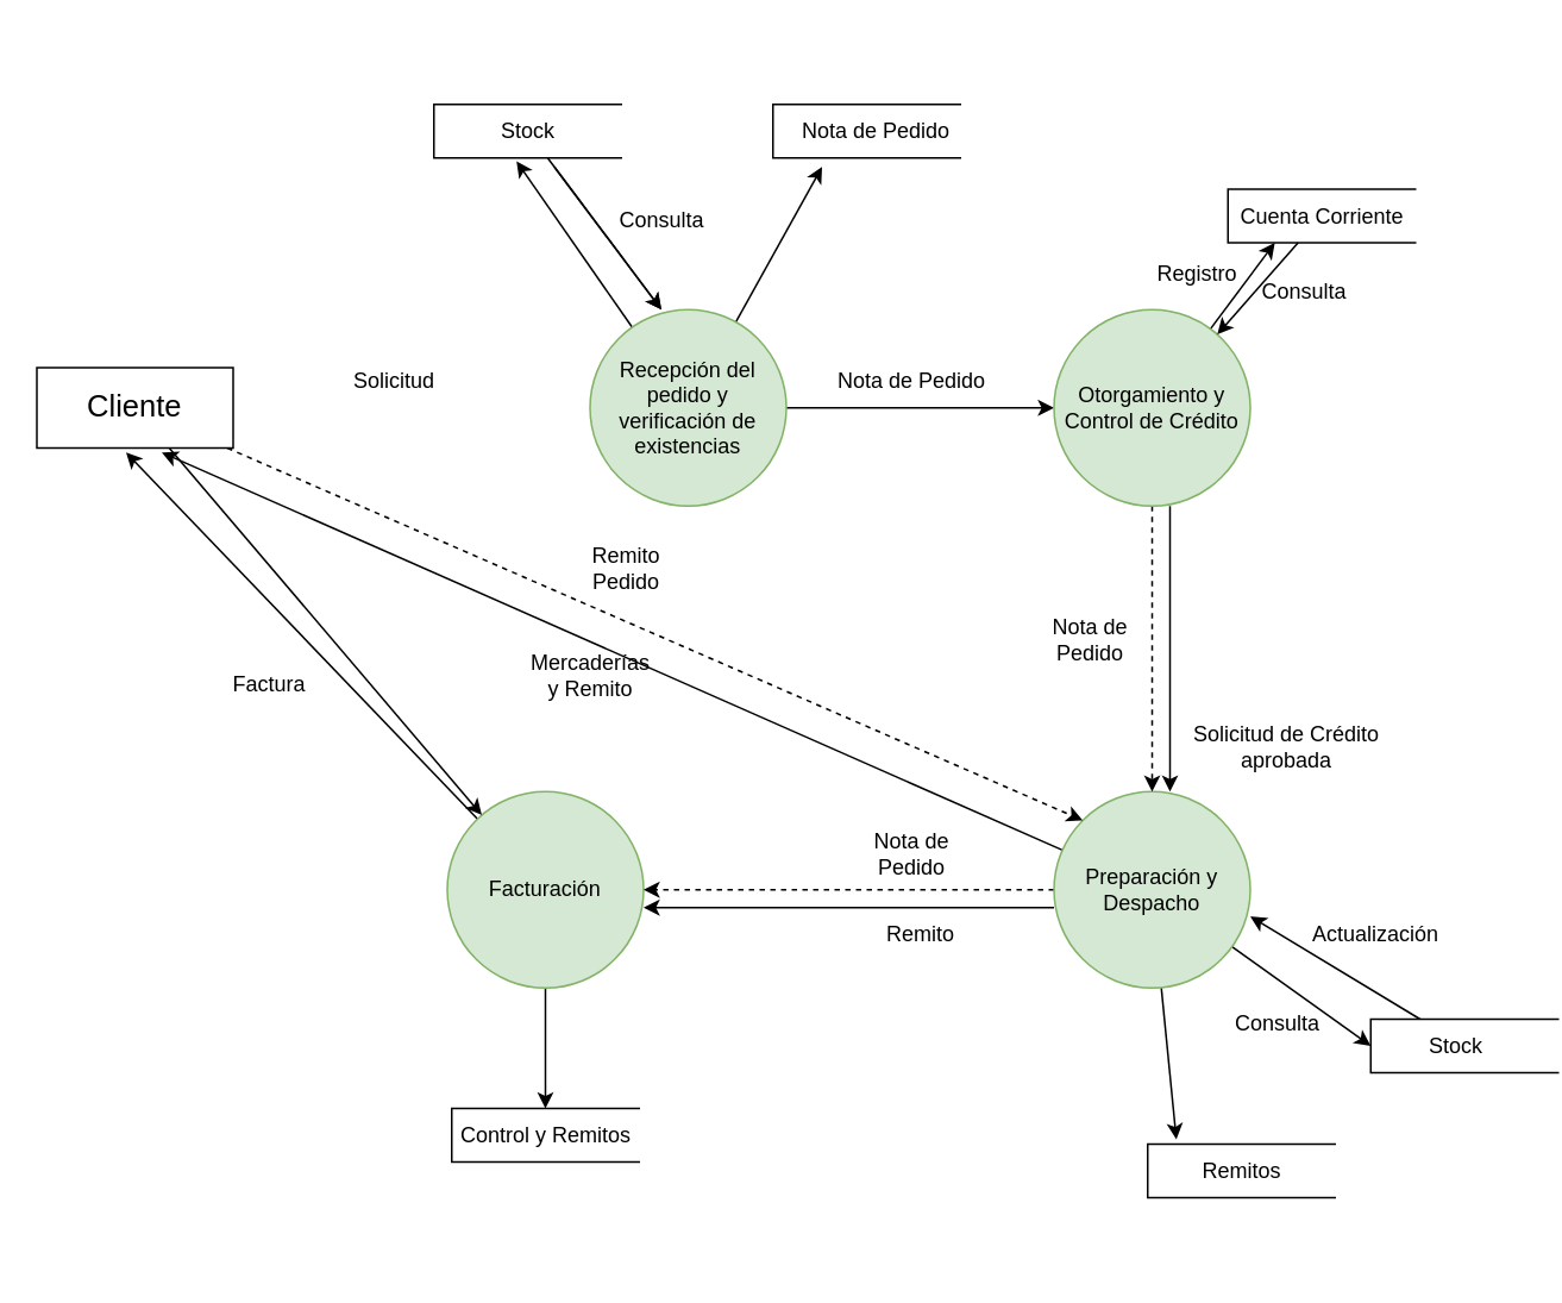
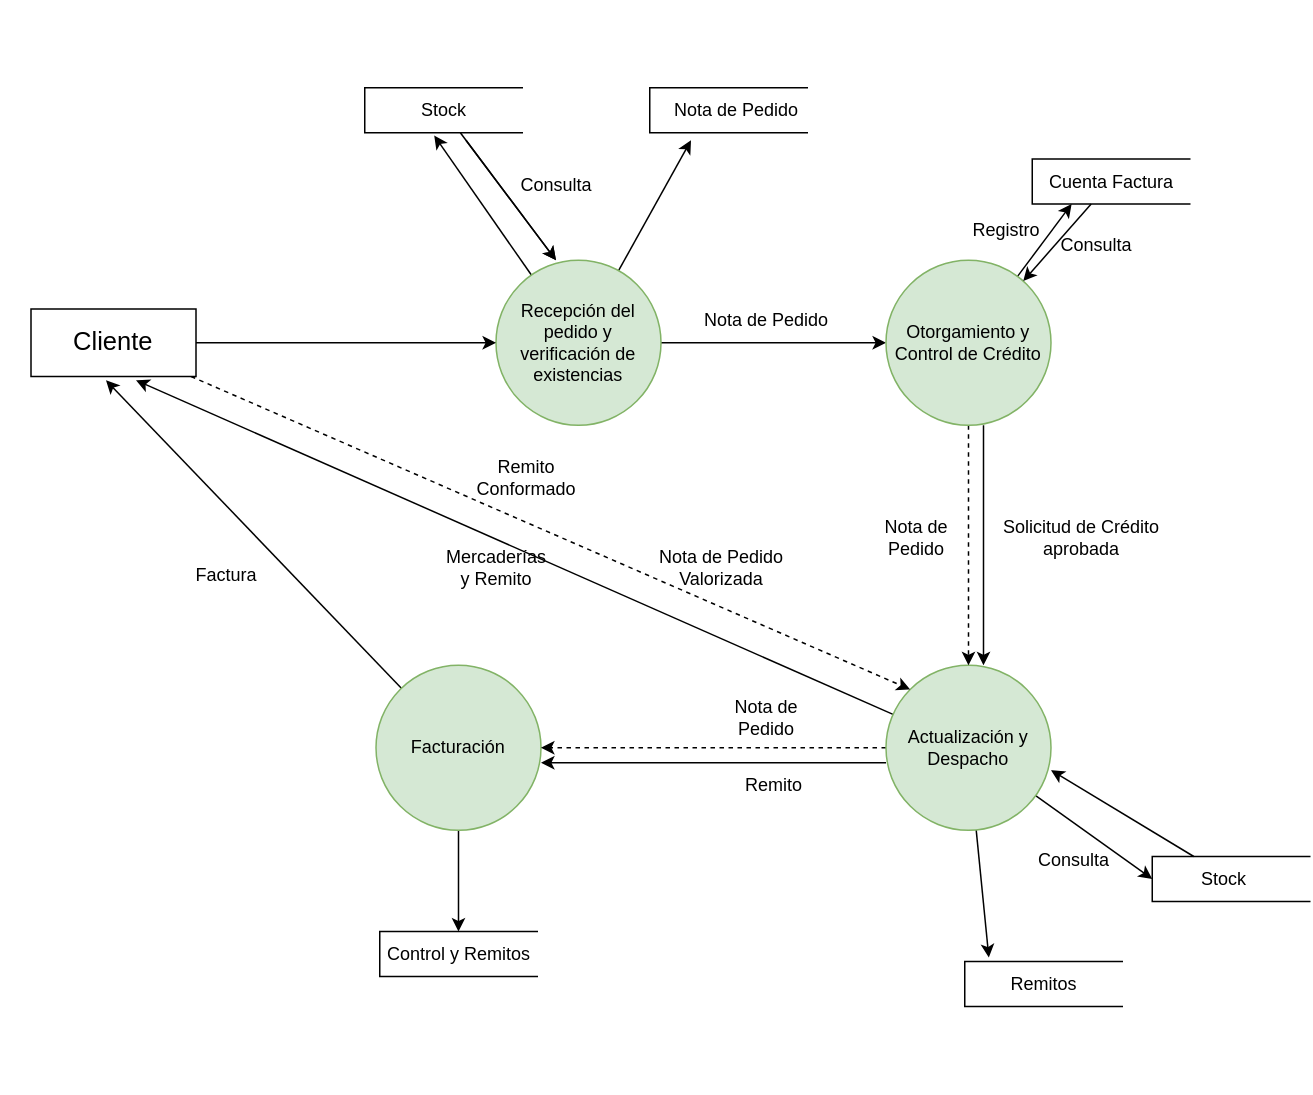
  <mxCell id="0" />
  <mxCell id="1" parent="0" />
  <mxCell id="2" style="edgeStyle=none;rounded=0;orthogonalLoop=1;jettySize=auto;html=1;" edge="1" parent="1" source="4"><mxGeometry relative="1" as="geometry"><mxPoint x="70" y="253" as="targetPoint" /></mxGeometry></mxCell>
  <mxCell id="3" style="edgeStyle=none;rounded=0;orthogonalLoop=1;jettySize=auto;html=1;entryX=0;entryY=0.5;entryDx=0;entryDy=0;" edge="1" parent="1" source="4" target="43"><mxGeometry relative="1" as="geometry" /></mxCell>
  <mxCell id="4" value="Facturación" style="ellipse;whiteSpace=wrap;html=1;aspect=fixed;fillColor=#d5e8d4;strokeColor=#82b366;" vertex="1" parent="1"><mxGeometry x="250" y="443" width="110" height="110" as="geometry" /></mxCell>
  <mxCell id="5" style="edgeStyle=none;rounded=0;orthogonalLoop=1;jettySize=auto;html=1;entryX=1;entryY=0.5;entryDx=0;entryDy=0;dashed=1;" edge="1" parent="1" source="9" target="4"><mxGeometry relative="1" as="geometry" /></mxCell>
  <mxCell id="6" style="edgeStyle=none;rounded=0;orthogonalLoop=1;jettySize=auto;html=1;" edge="1" parent="1" source="9"><mxGeometry relative="1" as="geometry"><mxPoint x="90" y="253" as="targetPoint" /></mxGeometry></mxCell>
  <mxCell id="7" style="edgeStyle=none;rounded=0;orthogonalLoop=1;jettySize=auto;html=1;entryX=-0.088;entryY=0.847;entryDx=0;entryDy=0;entryPerimeter=0;" edge="1" parent="1" source="9" target="36"><mxGeometry relative="1" as="geometry" /></mxCell>
  <mxCell id="8" style="edgeStyle=none;rounded=0;orthogonalLoop=1;jettySize=auto;html=1;entryX=0.5;entryY=1;entryDx=0;entryDy=0;" edge="1" parent="1" source="9" target="38"><mxGeometry relative="1" as="geometry" /></mxCell>
- <mxCell id="9" value="Preparación y Despacho" style="ellipse;whiteSpace=wrap;html=1;aspect=fixed;fillColor=#d5e8d4;strokeColor=#82b366;" vertex="1" parent="1"><mxGeometry x="590" y="443" width="110" height="110" as="geometry" /></mxCell>
+ <mxCell id="9" value="Actualización y Despacho" style="ellipse;whiteSpace=wrap;html=1;aspect=fixed;fillColor=#d5e8d4;strokeColor=#82b366;" vertex="1" parent="1"><mxGeometry x="590" y="443" width="110" height="110" as="geometry" /></mxCell>
  <mxCell id="10" style="edgeStyle=orthogonalEdgeStyle;rounded=0;orthogonalLoop=1;jettySize=auto;html=1;" edge="1" parent="1" source="13"><mxGeometry relative="1" as="geometry"><mxPoint x="590" y="228" as="targetPoint" /></mxGeometry></mxCell>
  <mxCell id="11" style="edgeStyle=none;rounded=0;orthogonalLoop=1;jettySize=auto;html=1;entryX=1.062;entryY=0.559;entryDx=0;entryDy=0;entryPerimeter=0;" edge="1" parent="1" source="13" target="32"><mxGeometry relative="1" as="geometry"><mxPoint x="290" as="targetPoint" y="93" /></mxGeometry></mxCell>
  <mxCell id="12" style="edgeStyle=none;rounded=0;orthogonalLoop=1;jettySize=auto;html=1;" edge="1" parent="1" source="13"><mxGeometry relative="1" as="geometry"><mxPoint x="460" as="targetPoint" y="93" /></mxGeometry></mxCell>
  <mxCell id="13" value="Recepción del pedido y verificación de existencias" style="ellipse;whiteSpace=wrap;html=1;aspect=fixed;fillColor=#d5e8d4;strokeColor=#82b366;" vertex="1" parent="1"><mxGeometry x="330" y="173" width="110" height="110" as="geometry" /></mxCell>
  <mxCell id="14" style="edgeStyle=none;rounded=0;orthogonalLoop=1;jettySize=auto;html=1;dashed=1;" edge="1" parent="1" source="16" target="9"><mxGeometry relative="1" as="geometry"><Array as="points"><mxPoint x="645" y="413" /></Array></mxGeometry></mxCell>
  <mxCell id="15" style="edgeStyle=none;rounded=0;orthogonalLoop=1;jettySize=auto;html=1;entryX=1;entryY=0.75;entryDx=0;entryDy=0;" edge="1" parent="1" source="16" target="35"><mxGeometry relative="1" as="geometry"><mxPoint x="690" y="143" as="targetPoint" /></mxGeometry></mxCell>
  <mxCell id="16" value="Otorgamiento y Control de Crédito" style="ellipse;whiteSpace=wrap;html=1;aspect=fixed;fillColor=#d5e8d4;strokeColor=#82b366;" vertex="1" parent="1"><mxGeometry x="590" y="173" width="110" height="110" as="geometry" /></mxCell>
  <mxCell id="17" value="Nota de Pedido" style="text;html=1;align=center;verticalAlign=middle;resizable=0;points=[];autosize=1;strokeColor=none;" vertex="1" parent="1"><mxGeometry x="460" y="203" width="100" height="20" as="geometry" /></mxCell>
- <mxCell id="18" value="Solicitud de Crédito&lt;br&gt;aprobada" style="text;html=1;align=center;verticalAlign=middle;resizable=0;points=[];autosize=1;strokeColor=none;" vertex="1" parent="1"><mxGeometry x="660" y="403" width="120" height="30" as="geometry" /></mxCell>
+ <mxCell id="18" value="Solicitud de Crédito&lt;br&gt;aprobada" style="text;html=1;align=center;verticalAlign=middle;resizable=0;points=[];autosize=1;strokeColor=none;" vertex="1" parent="1"><mxGeometry x="660" y="343" width="120" height="30" as="geometry" /></mxCell>
  <mxCell id="19" value="Remito" style="text;html=1;align=center;verticalAlign=middle;resizable=0;points=[];autosize=1;strokeColor=none;" vertex="1" parent="1"><mxGeometry x="490" y="513" width="50" height="20" as="geometry" /></mxCell>
  <mxCell id="20" style="edgeStyle=none;rounded=0;orthogonalLoop=1;jettySize=auto;html=1;" edge="1" parent="1"><mxGeometry relative="1" as="geometry"><mxPoint x="655" y="283" as="sourcePoint" /><mxPoint x="655" y="443" as="targetPoint" /><Array as="points"><mxPoint x="655" y="413" /></Array></mxGeometry></mxCell>
  <mxCell id="21" value="Nota de&lt;br&gt;Pedido" style="text;html=1;align=center;verticalAlign=middle;resizable=0;points=[];autosize=1;strokeColor=none;" vertex="1" parent="1"><mxGeometry x="580" y="343" width="60" height="30" as="geometry" /></mxCell>
  <mxCell id="22" value="Nota de&lt;br&gt;Pedido" style="text;html=1;align=center;verticalAlign=middle;resizable=0;points=[];autosize=1;strokeColor=none;" vertex="1" parent="1"><mxGeometry x="480" y="463" width="60" height="30" as="geometry" /></mxCell>
- <mxCell id="23" style="edgeStyle=none;rounded=0;orthogonalLoop=1;jettySize=auto;html=1;" edge="1" parent="1" source="25" target="4"><mxGeometry relative="1" as="geometry" /></mxCell>
+ <mxCell id="23" style="edgeStyle=none;rounded=0;orthogonalLoop=1;jettySize=auto;html=1;entryX=0;entryY=0.5;entryDx=0;entryDy=0;" edge="1" parent="1" source="25" target="13"><mxGeometry relative="1" as="geometry" /></mxCell>
  <mxCell id="24" style="edgeStyle=none;rounded=0;orthogonalLoop=1;jettySize=auto;html=1;entryX=0;entryY=0;entryDx=0;entryDy=0;dashed=1;" edge="1" parent="1" source="25" target="9"><mxGeometry relative="1" as="geometry" /></mxCell>
  <mxCell id="25" value="&lt;font style=&quot;font-size: 17px&quot;&gt;Cliente&lt;/font&gt;" style="rounded=0;whiteSpace=wrap;html=1;" vertex="1" parent="1"><mxGeometry x="20" y="205.5" width="110" height="45" as="geometry" /></mxCell>
- <mxCell id="26" value="Solicitud" style="text;html=1;align=center;verticalAlign=middle;resizable=0;points=[];autosize=1;strokeColor=none;" vertex="1" parent="1"><mxGeometry x="190" y="203" width="60" height="20" as="geometry" /></mxCell>
  <mxCell id="27" value="Factura" style="text;html=1;align=center;verticalAlign=middle;resizable=0;points=[];autosize=1;strokeColor=none;" vertex="1" parent="1"><mxGeometry x="120" y="373" width="60" height="20" as="geometry" /></mxCell>
  <mxCell id="28" style="edgeStyle=none;rounded=0;orthogonalLoop=1;jettySize=auto;html=1;entryX=1;entryY=0.5;entryDx=0;entryDy=0;" edge="1" parent="1"><mxGeometry relative="1" as="geometry"><mxPoint x="590" y="508" as="sourcePoint" /><mxPoint x="360" y="508" as="targetPoint" /></mxGeometry></mxCell>
- <mxCell id="29" value="Remito&lt;br&gt;Pedido" style="text;html=1;align=center;verticalAlign=middle;resizable=0;points=[];autosize=1;strokeColor=none;" vertex="1" parent="1"><mxGeometry x="310" y="303" width="80" height="30" as="geometry" /></mxCell>
+ <mxCell id="29" value="Remito&lt;br&gt;Conformado" style="text;html=1;align=center;verticalAlign=middle;resizable=0;points=[];autosize=1;strokeColor=none;" vertex="1" parent="1"><mxGeometry x="310" y="303" width="80" height="30" as="geometry" /></mxCell>
  <mxCell id="30" value="Mercaderías&lt;br&gt;y Remito" style="text;html=1;align=center;verticalAlign=middle;resizable=0;points=[];autosize=1;strokeColor=none;" vertex="1" parent="1"><mxGeometry x="290" y="363" width="80" height="30" as="geometry" /></mxCell>
+ <mxCell id="31" value="Nota de Pedido&lt;br&gt;Valorizada" style="text;html=1;align=center;verticalAlign=middle;resizable=0;points=[];autosize=1;strokeColor=none;" vertex="1" parent="1"><mxGeometry x="430" y="363" width="100" height="30" as="geometry" /></mxCell>
  <mxCell id="32" value="" style="shape=partialRectangle;whiteSpace=wrap;html=1;bottom=1;right=1;left=1;top=0;fillColor=none;routingCenterX=-0.5;rotation=90;" vertex="1" parent="1"><mxGeometry x="280" y="20.5" width="30" height="105" as="geometry" /></mxCell>
  <mxCell id="33" value="" style="shape=partialRectangle;whiteSpace=wrap;html=1;bottom=1;right=1;left=1;top=0;fillColor=none;routingCenterX=-0.5;rotation=90;" vertex="1" parent="1"><mxGeometry x="470" y="20.5" width="30" height="105" as="geometry" /></mxCell>
  <mxCell id="34" style="edgeStyle=none;rounded=0;orthogonalLoop=1;jettySize=auto;html=1;" edge="1" parent="1" source="35" target="16"><mxGeometry relative="1" as="geometry" /></mxCell>
  <mxCell id="35" value="" style="shape=partialRectangle;whiteSpace=wrap;html=1;bottom=1;right=1;left=1;top=0;fillColor=none;routingCenterX=-0.5;rotation=90;" vertex="1" parent="1"><mxGeometry x="725" y="68" width="30" height="105" as="geometry" /></mxCell>
  <mxCell id="36" value="" style="shape=partialRectangle;whiteSpace=wrap;html=1;bottom=1;right=1;left=1;top=0;fillColor=none;routingCenterX=-0.5;rotation=90;" vertex="1" parent="1"><mxGeometry x="680" y="603" width="30" height="105" as="geometry" /></mxCell>
  <mxCell id="37" style="edgeStyle=none;rounded=0;orthogonalLoop=1;jettySize=auto;html=1;entryX=1;entryY=0.636;entryDx=0;entryDy=0;entryPerimeter=0;" edge="1" parent="1" source="38" target="9"><mxGeometry relative="1" as="geometry" /></mxCell>
  <mxCell id="38" value="" style="shape=partialRectangle;whiteSpace=wrap;html=1;bottom=1;right=1;left=1;top=0;fillColor=none;routingCenterX=-0.5;rotation=90;" vertex="1" parent="1"><mxGeometry x="805" y="533" width="30" height="105" as="geometry" /></mxCell>
  <mxCell id="39" value="Stock" style="text;html=1;align=center;verticalAlign=middle;resizable=0;points=[];autosize=1;strokeColor=none;" vertex="1" parent="1"><mxGeometry x="270" y="63" width="50" height="20" as="geometry" /></mxCell>
  <mxCell id="40" value="&lt;font style=&quot;font-size: 12px&quot;&gt;Nota de Pedido&lt;/font&gt;" style="text;html=1;align=center;verticalAlign=middle;resizable=0;points=[];autosize=1;strokeColor=none;" vertex="1" parent="1"><mxGeometry x="440" y="63" width="100" height="20" as="geometry" /></mxCell>
- <mxCell id="41" value="Cuenta Corriente" style="text;html=1;align=center;verticalAlign=middle;resizable=0;points=[];autosize=1;strokeColor=none;" vertex="1" parent="1"><mxGeometry x="685" y="110.5" width="110" height="20" as="geometry" /></mxCell>
+ <mxCell id="41" value="Cuenta Factura" style="text;html=1;align=center;verticalAlign=middle;resizable=0;points=[];autosize=1;strokeColor=none;" vertex="1" parent="1"><mxGeometry x="685" y="110.5" width="110" height="20" as="geometry" /></mxCell>
  <mxCell id="42" value="Remitos" style="text;html=1;align=center;verticalAlign=middle;resizable=0;points=[];autosize=1;strokeColor=none;" vertex="1" parent="1"><mxGeometry x="665" y="645.5" width="60" height="20" as="geometry" /></mxCell>
  <mxCell id="43" value="" style="shape=partialRectangle;whiteSpace=wrap;html=1;bottom=1;right=1;left=1;top=0;fillColor=none;routingCenterX=-0.5;rotation=90;" vertex="1" parent="1"><mxGeometry x="290" y="583" width="30" height="105" as="geometry" /></mxCell>
  <mxCell id="44" value="Stock" style="text;html=1;align=center;verticalAlign=middle;resizable=0;points=[];autosize=1;strokeColor=none;" vertex="1" parent="1"><mxGeometry x="790" y="575.5" width="50" height="20" as="geometry" /></mxCell>
  <mxCell id="45" value="Control y Remitos" style="text;html=1;align=center;verticalAlign=middle;resizable=0;points=[];autosize=1;strokeColor=none;" vertex="1" parent="1"><mxGeometry x="245" y="625.5" width="120" height="20" as="geometry" /></mxCell>
  <mxCell id="46" style="edgeStyle=none;rounded=0;orthogonalLoop=1;jettySize=auto;html=1;" edge="1" parent="1"><mxGeometry relative="1" as="geometry"><mxPoint x="370" y="173" as="targetPoint" /><mxPoint x="310.005" as="sourcePoint" y="93" /></mxGeometry></mxCell>
  <mxCell id="47" style="edgeStyle=none;rounded=0;orthogonalLoop=1;jettySize=auto;html=1;" edge="1" parent="1" source="32"><mxGeometry relative="1" as="geometry"><mxPoint x="370" y="173" as="targetPoint" /><mxPoint x="310.005" as="sourcePoint" y="93" /></mxGeometry></mxCell>
  <mxCell id="48" value="Consulta" style="text;html=1;align=center;verticalAlign=middle;resizable=0;points=[];autosize=1;strokeColor=none;" vertex="1" parent="1"><mxGeometry x="340" y="113" width="60" height="20" as="geometry" /></mxCell>
  <mxCell id="49" value="Consulta" style="text;html=1;align=center;verticalAlign=middle;resizable=0;points=[];autosize=1;strokeColor=none;" vertex="1" parent="1"><mxGeometry x="700" y="153" width="60" height="20" as="geometry" /></mxCell>
  <mxCell id="50" value="Registro" style="text;html=1;align=center;verticalAlign=middle;resizable=0;points=[];autosize=1;strokeColor=none;" vertex="1" parent="1"><mxGeometry x="640" y="143" width="60" height="20" as="geometry" /></mxCell>
- <mxCell id="51" value="Actualización" style="text;html=1;align=center;verticalAlign=middle;resizable=0;points=[];autosize=1;strokeColor=none;" vertex="1" parent="1"><mxGeometry x="725" y="513" width="90" height="20" as="geometry" /></mxCell>
  <mxCell id="52" value="Consulta" style="text;html=1;align=center;verticalAlign=middle;resizable=0;points=[];autosize=1;strokeColor=none;" vertex="1" parent="1"><mxGeometry x="685" y="563" width="60" height="20" as="geometry" /></mxCell>
